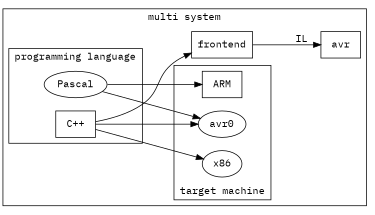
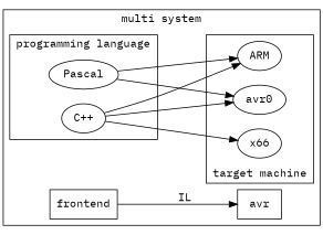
  digraph {
    compound=true
    fontname="IBM Plex Mono"
    rankdir=LR
    node [fontname="IBM Plex Mono"]
    edge [fontname="IBM Plex Mono"]
-   n1 [label="C++" shape=box]
+   n1 [label="C++"]
    Pascal
-   x86
+   x86 [label=x66]
    n4 [label=avr0]
-   ARM [shape=box]
+   ARM
    frontend [shape=box]
    n7 [label=avr shape=box]
    subgraph cluster_1 {
      label="multi system"
      frontend
      n7
      subgraph cluster_2 {
        label="programming language"
        n1
        Pascal
      }
      subgraph cluster_3 {
        label="target machine"
        labelloc=b
        x86
        n4
        ARM
      }
    }
    n1 -> x86
    n1 -> n4
-   n1 -> frontend
+   n1 -> ARM
    Pascal -> n4
    Pascal -> ARM
    frontend -> n7 [label=" IL"]
  }
